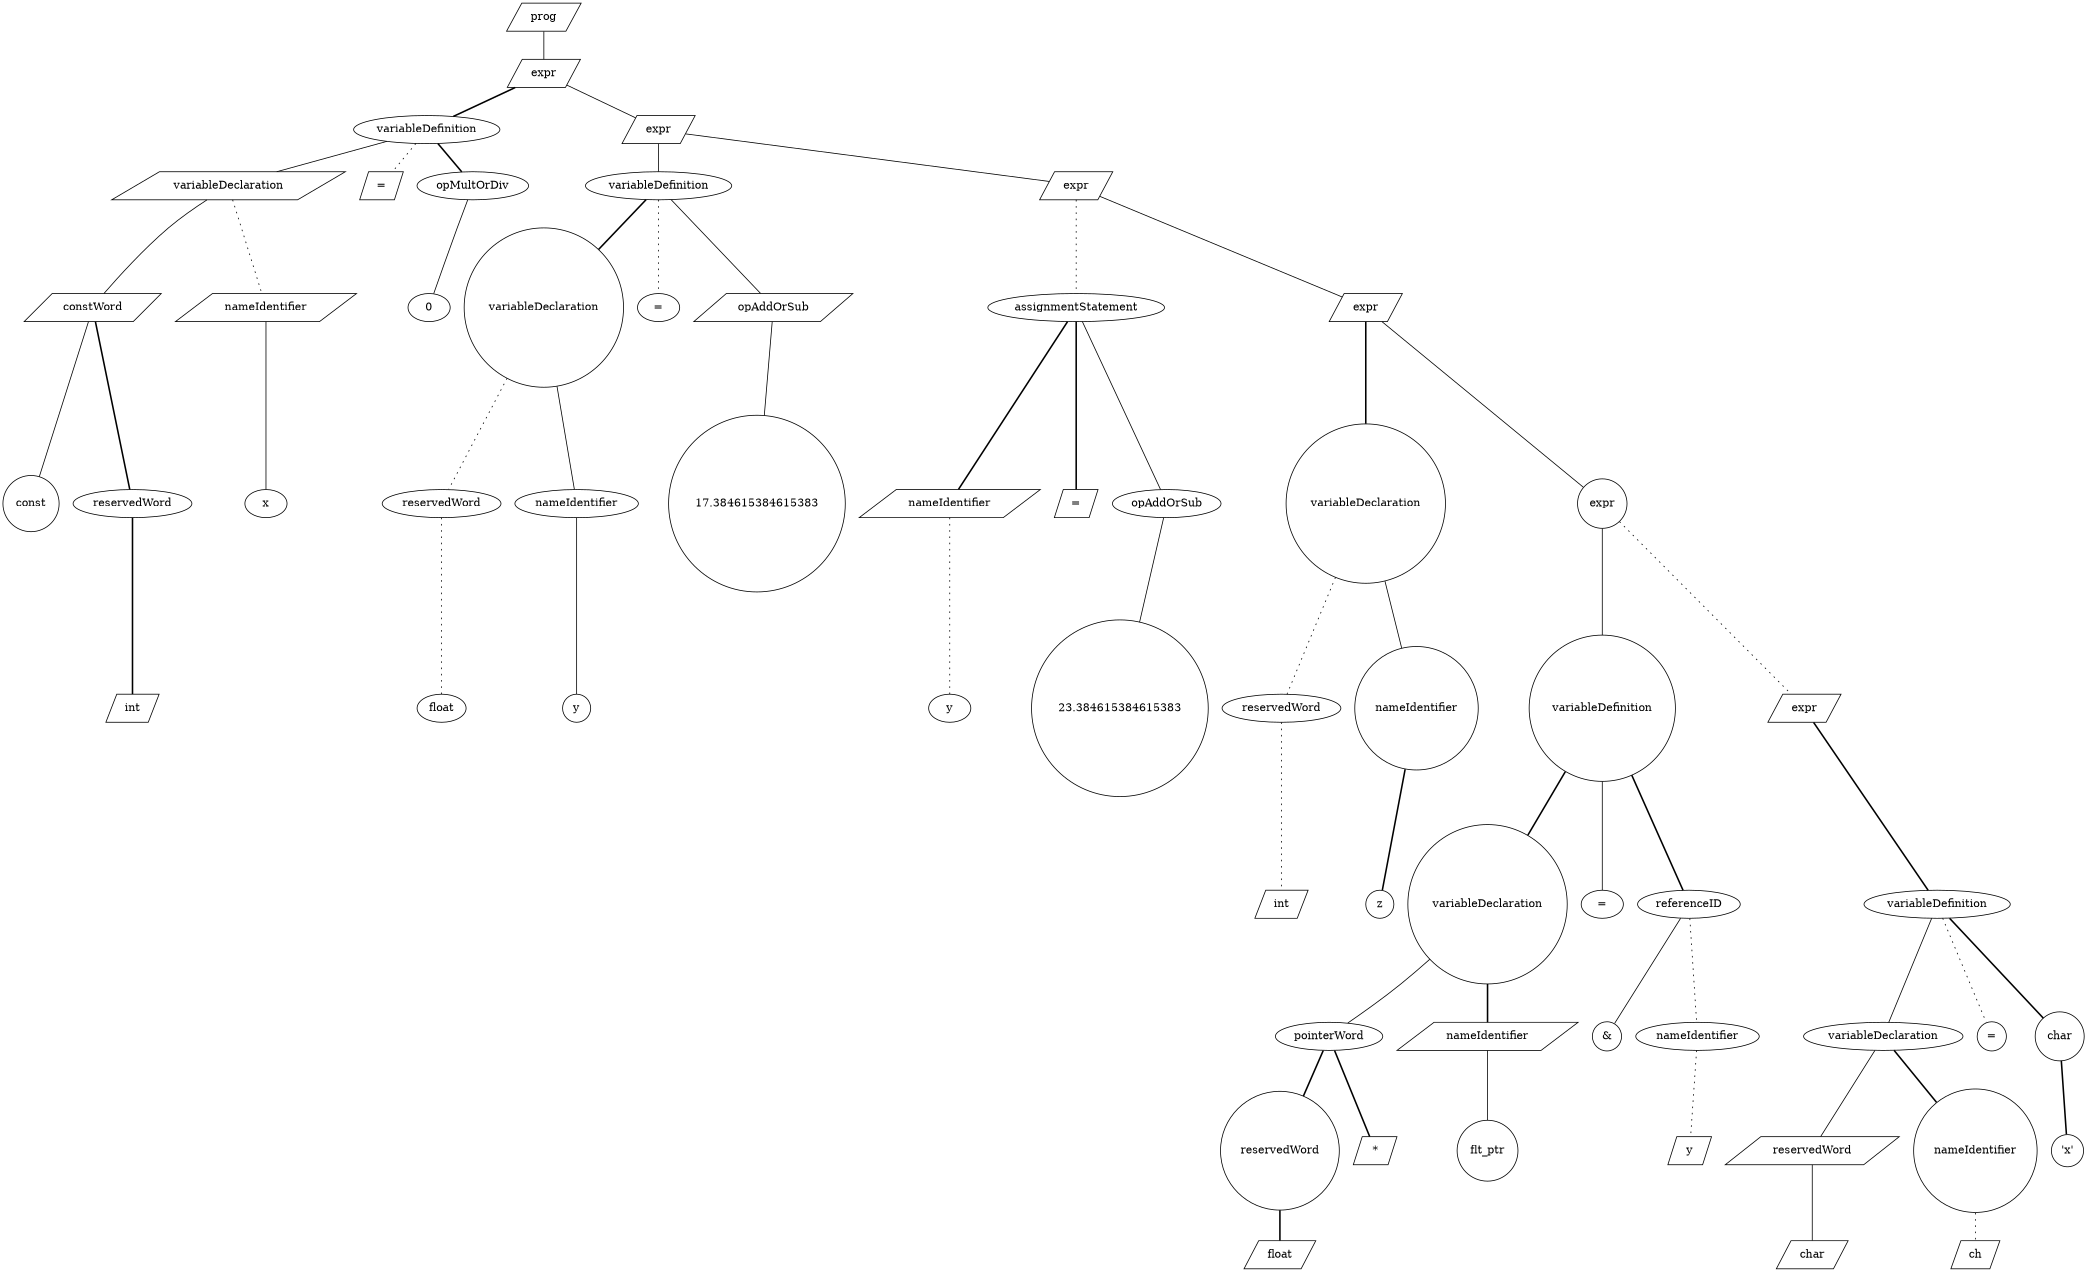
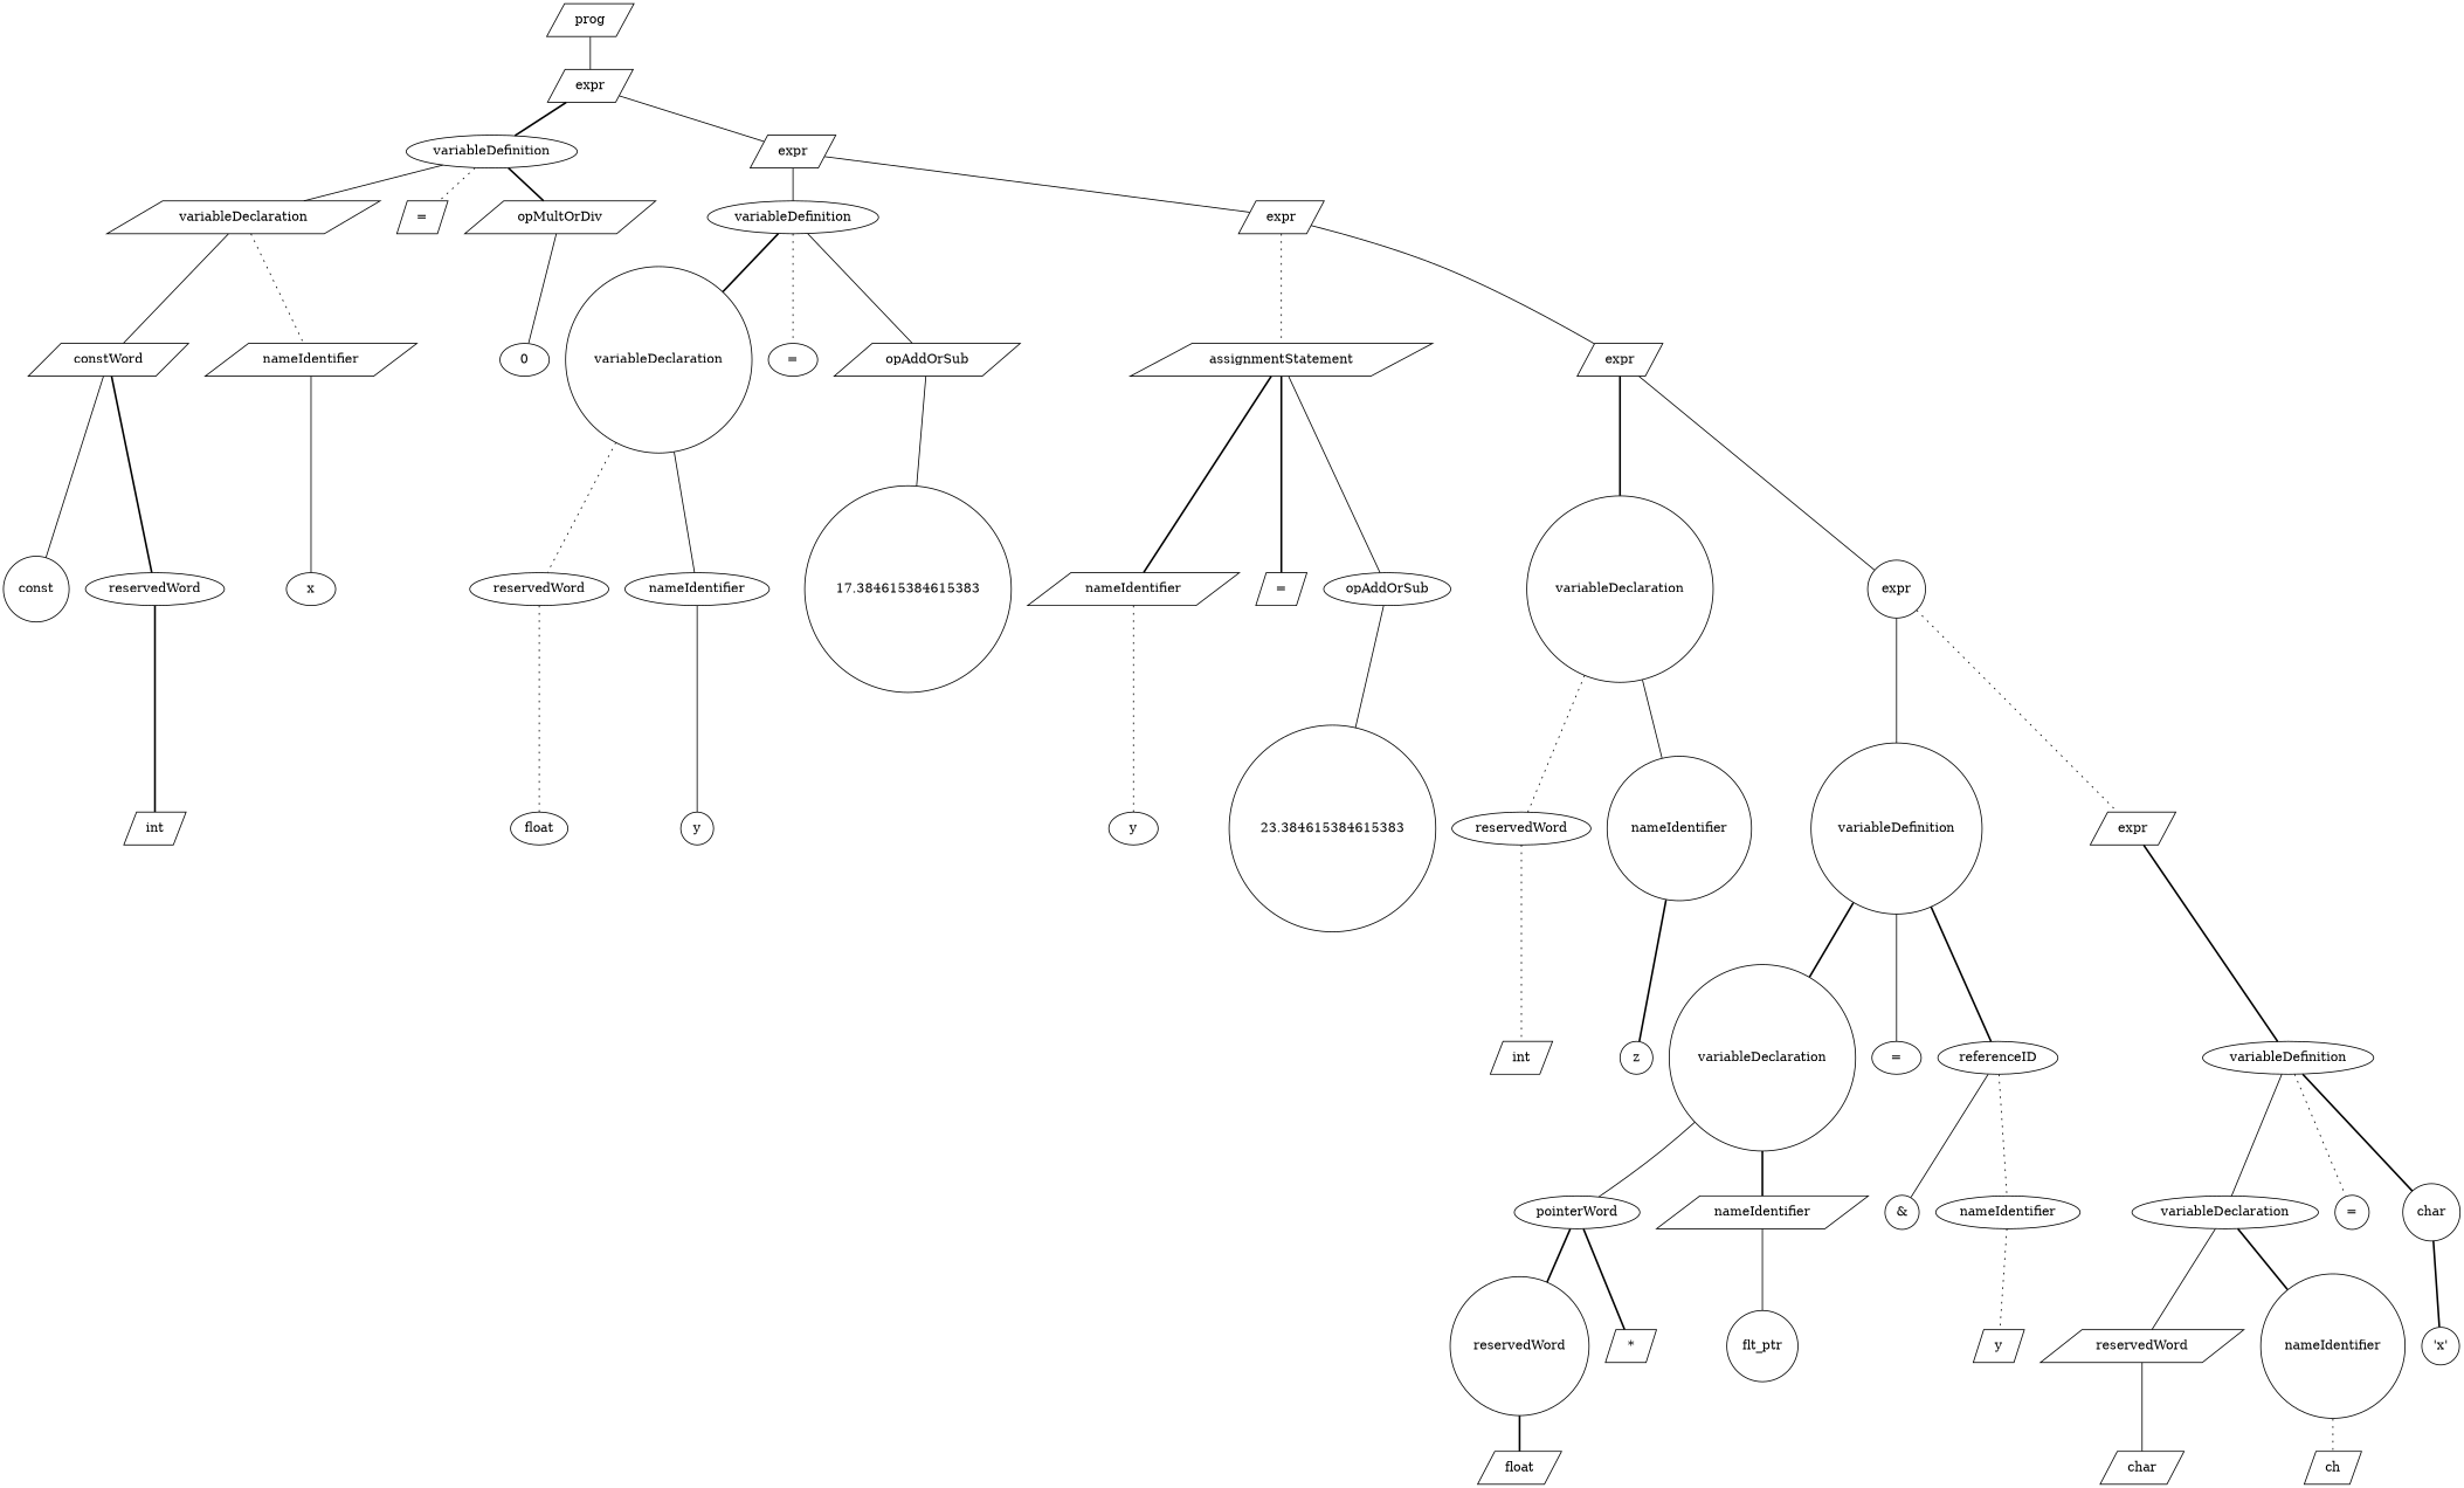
  graph {
    node [shape=parallelogram]
    edge [style=solid]
    n1 [label=prog]
    n2 [label=expr]
    n3 [label=variableDefinition shape=ellipse]
    n4 [label=expr]
    n5 [label=variableDeclaration]
    n6 [label="="]
-   n7 [label=opMultOrDiv shape=ellipse]
+   n7 [label=opMultOrDiv]
    n8 [label=variableDefinition shape=ellipse]
    n9 [label=expr]
    n10 [label=constWord]
    n11 [label=nameIdentifier]
    n12 [label=0 shape=ellipse]
    n13 [label=const shape=circle]
    n14 [label=reservedWord shape=ellipse]
    n15 [label=x shape=ellipse]
    n16 [label=int]
    n17 [label=variableDeclaration shape=circle]
    n18 [label="=" shape=ellipse]
    n19 [label=opAddOrSub]
-   n20 [label=assignmentStatement shape=ellipse]
+   n20 [label=assignmentStatement]
    n21 [label=expr]
    n22 [label=reservedWord shape=ellipse]
    n23 [label=nameIdentifier shape=ellipse]
    n24 [label=17.384615384615383 shape=circle]
    n25 [label=float shape=ellipse]
    n26 [label=y shape=circle]
    n27 [label=nameIdentifier]
    n28 [label="="]
    n29 [label=opAddOrSub shape=ellipse]
    n30 [label=variableDeclaration shape=circle]
    n31 [label=expr shape=circle]
    n32 [label=y shape=ellipse]
    n33 [label=23.384615384615383 shape=circle]
    n34 [label=reservedWord shape=ellipse]
    n35 [label=nameIdentifier shape=circle]
    n36 [label=variableDefinition shape=circle]
    n37 [label=expr]
    n38 [label=int]
    n39 [label=z shape=circle]
    n40 [label=variableDeclaration shape=circle]
    n41 [label="=" shape=ellipse]
    n42 [label=referenceID shape=ellipse]
    n43 [label=variableDefinition shape=ellipse]
    n44 [label=pointerWord shape=ellipse]
    n45 [label=nameIdentifier]
    n46 [label="&" shape=circle]
    n47 [label=nameIdentifier shape=ellipse]
    n48 [label=reservedWord shape=circle]
    n49 [label="*"]
    n50 [label=flt_ptr shape=circle]
    n51 [label=float]
    n52 [label=y]
    n53 [label=variableDeclaration shape=ellipse]
    n54 [label="=" shape=circle]
    n55 [label=char shape=circle]
    n56 [label=reservedWord]
    n57 [label=nameIdentifier shape=circle]
    n58 [label="'x'" shape=circle]
    n59 [label=char]
    n60 [label=ch]
    n1 -- n2
    n2 -- n3 [style=bold]
    n2 -- n4
    n3 -- n5
    n3 -- n6 [style=dotted]
    n3 -- n7 [style=bold]
    n4 -- n8
    n4 -- n9
    n5 -- n10
    n5 -- n11 [style=dotted]
    n7 -- n12
    n8 -- n17 [style=bold]
    n8 -- n18 [style=dotted]
    n8 -- n19
    n9 -- n20 [style=dotted]
    n9 -- n21
    n10 -- n13
    n10 -- n14 [style=bold]
    n11 -- n15
    n14 -- n16 [style=bold]
    n17 -- n22 [style=dotted]
    n17 -- n23
    n19 -- n24
    n20 -- n27 [style=bold]
    n20 -- n28 [style=bold]
    n20 -- n29
    n21 -- n30 [style=bold]
    n21 -- n31
    n22 -- n25 [style=dotted]
    n23 -- n26
    n27 -- n32 [style=dotted]
    n29 -- n33
    n30 -- n34 [style=dotted]
    n30 -- n35
    n31 -- n36
    n31 -- n37 [style=dotted]
    n34 -- n38 [style=dotted]
    n35 -- n39 [style=bold]
    n36 -- n40 [style=bold]
    n36 -- n41
    n36 -- n42 [style=bold]
    n37 -- n43 [style=bold]
    n40 -- n44
    n40 -- n45 [style=bold]
    n42 -- n46
    n42 -- n47 [style=dotted]
    n43 -- n53
    n43 -- n54 [style=dotted]
    n43 -- n55 [style=bold]
    n44 -- n48 [style=bold]
    n44 -- n49 [style=bold]
    n45 -- n50
    n47 -- n52 [style=dotted]
    n48 -- n51 [style=bold]
    n53 -- n56
    n53 -- n57 [style=bold]
    n55 -- n58 [style=bold]
    n56 -- n59
    n57 -- n60 [style=dotted]
  }
